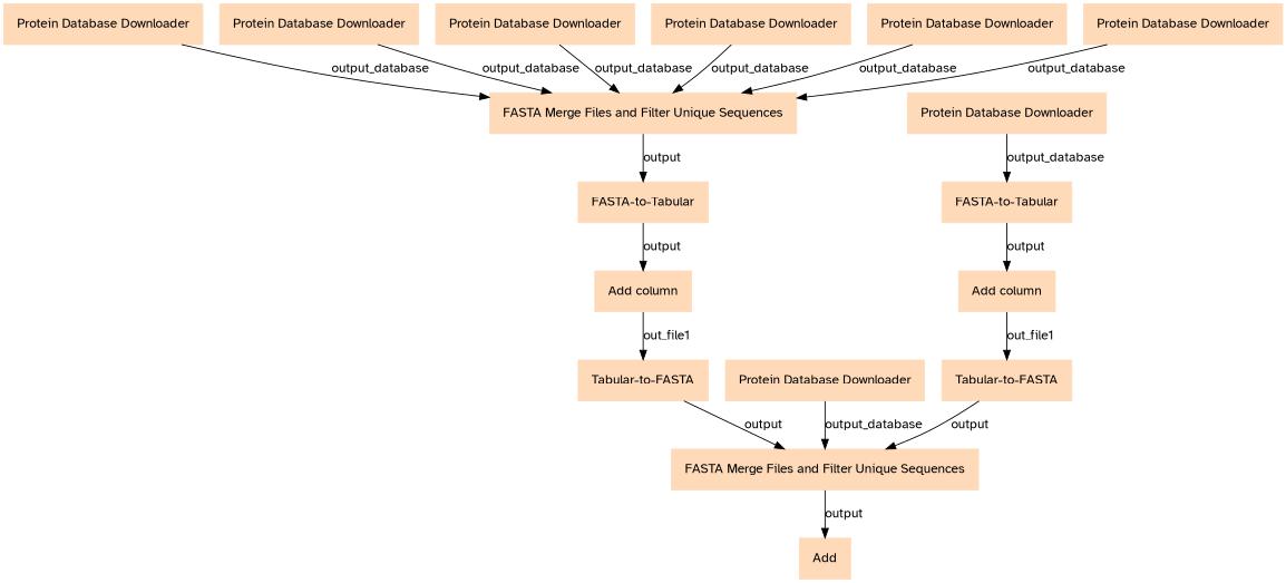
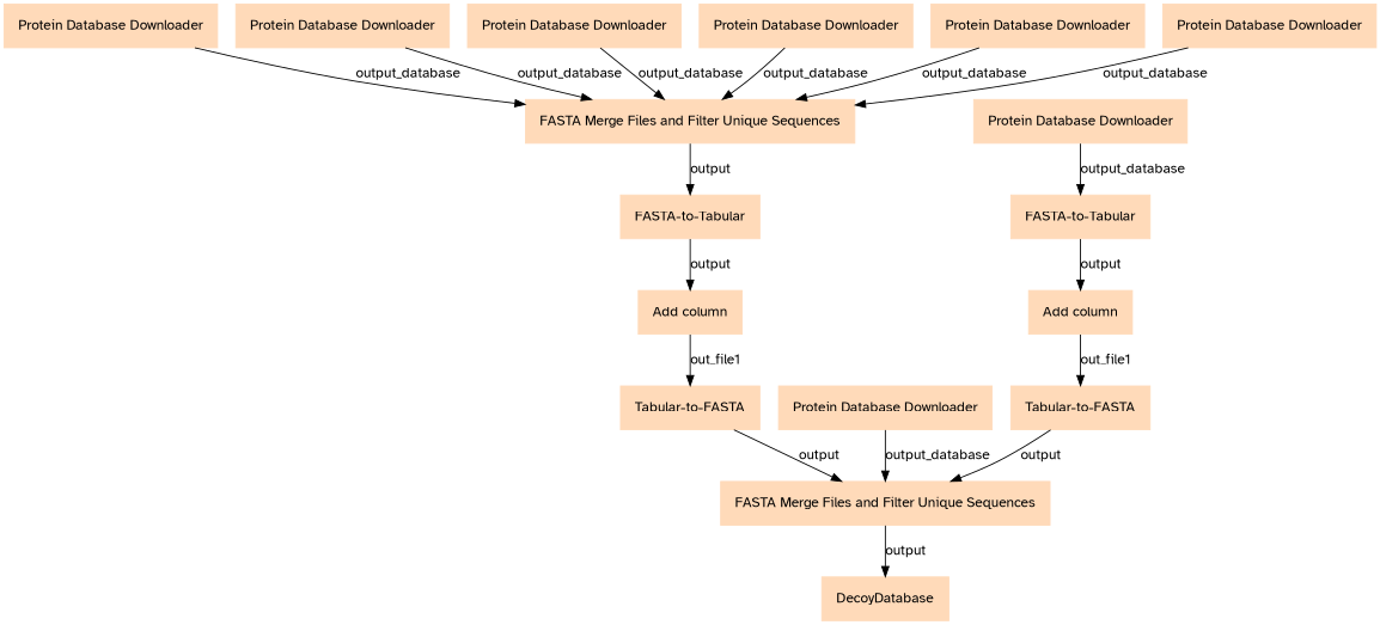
  digraph {
    node [color=peachpuff fontname="Atkinson Hyperlegible" margin="0.2,0.2" shape=box style=filled]
    edge [fontname="Atkinson Hyperlegible"]
    n1 [label="Protein Database Downloader"]
    n2 [label="FASTA Merge Files and Filter Unique Sequences"]
    n3 [label="Protein Database Downloader"]
    n4 [label="Protein Database Downloader"]
    n5 [label="FASTA-to-Tabular"]
    n6 [label="Protein Database Downloader"]
    n7 [label="Protein Database Downloader"]
    n8 [label="Protein Database Downloader"]
    n9 [label="Protein Database Downloader"]
    n10 [label="Protein Database Downloader"]
    n11 [label="FASTA Merge Files and Filter Unique Sequences"]
    n12 [label="Add column"]
    n13 [label="FASTA-to-Tabular"]
    n14 [label="Tabular-to-FASTA"]
    n15 [label="Add column"]
    n16 [label="Tabular-to-FASTA"]
-   n17 [label=Add]
+   n17 [label=DecoyDatabase]
    n1 -> n2 [label=output_database]
    n2 -> n13 [label=output]
    n3 -> n2 [label=output_database]
    n4 -> n5 [label=output_database]
    n5 -> n12 [label=output]
    n6 -> n2 [label=output_database]
    n7 -> n2 [label=output_database]
    n8 -> n2 [label=output_database]
    n9 -> n2 [label=output_database]
    n10 -> n11 [label=output_database]
    n11 -> n17 [label=output]
    n12 -> n14 [label=out_file1]
    n13 -> n15 [label=output]
    n14 -> n11 [label=output]
    n15 -> n16 [label=out_file1]
    n16 -> n11 [label=output]
  }
